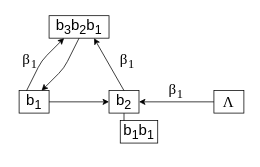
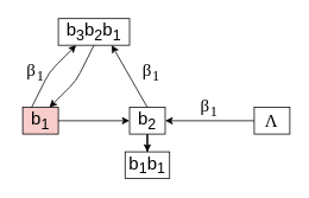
  <mxCell id="0" />
  <mxCell id="1" parent="0" />
- <mxCell id="2" value="&lt;font style=&quot;font-size: 20px&quot;&gt;b&lt;sub&gt;1&lt;/sub&gt;&lt;/font&gt;" style="rounded=0;whiteSpace=wrap;html=1;" vertex="1" parent="1"><mxGeometry x="25" y="120" width="40" height="30" as="geometry" /></mxCell>
+ <mxCell id="2" value="&lt;font style=&quot;font-size: 20px&quot;&gt;b&lt;sub&gt;1&lt;/sub&gt;&lt;/font&gt;" style="rounded=0;whiteSpace=wrap;html=1;fillColor=#f8cecc;" vertex="1" parent="1"><mxGeometry x="25" y="120" width="40" height="30" as="geometry" /></mxCell>
  <mxCell id="3" style="edgeStyle=orthogonalEdgeStyle;rounded=0;orthogonalLoop=1;jettySize=auto;html=1;entryX=0.5;entryY=0;entryDx=0;entryDy=0;" edge="1" parent="1" source="4" target="5"><mxGeometry relative="1" as="geometry" /></mxCell>
  <mxCell id="4" value="&lt;font style=&quot;font-size: 20px&quot;&gt;b&lt;sub&gt;2&lt;/sub&gt;&lt;br&gt;&lt;/font&gt;" style="rounded=0;whiteSpace=wrap;html=1;" vertex="1" parent="1"><mxGeometry x="145" y="120" width="40" height="30" as="geometry" /></mxCell>
- <mxCell id="5" value="&lt;span style=&quot;font-size: 20px&quot;&gt;b&lt;sub&gt;1&lt;/sub&gt;&lt;/span&gt;&lt;span style=&quot;font-size: 20px&quot;&gt;b&lt;sub&gt;1&lt;/sub&gt;&lt;/span&gt;" style="rounded=0;whiteSpace=wrap;html=1;" vertex="1" parent="1"><mxGeometry x="160" y="160" width="50" height="30" as="geometry" /></mxCell>
+ <mxCell id="5" value="&lt;span style=&quot;font-size: 20px&quot;&gt;b&lt;sub&gt;1&lt;/sub&gt;&lt;/span&gt;&lt;span style=&quot;font-size: 20px&quot;&gt;b&lt;sub&gt;1&lt;/sub&gt;&lt;/span&gt;" style="rounded=0;whiteSpace=wrap;html=1;" vertex="1" parent="1"><mxGeometry x="140" y="170" width="50" height="30" as="geometry" /></mxCell>
  <mxCell id="6" value="&lt;span style=&quot;font-family: &amp;#34;times new roman&amp;#34; , &amp;#34;times&amp;#34; , serif ; letter-spacing: 1px&quot;&gt;&lt;font style=&quot;font-size: 20px&quot;&gt;Λ&lt;/font&gt;&lt;/span&gt;" style="rounded=0;whiteSpace=wrap;html=1;" vertex="1" parent="1"><mxGeometry x="285" y="120" width="40" height="30" as="geometry" /></mxCell>
  <mxCell id="7" value="&lt;font style=&quot;font-size: 20px&quot;&gt;b&lt;sub&gt;3&lt;/sub&gt;b&lt;sub&gt;2&lt;/sub&gt;b&lt;sub&gt;1&lt;/sub&gt;&lt;/font&gt;" style="rounded=0;whiteSpace=wrap;html=1;" vertex="1" parent="1"><mxGeometry x="65" y="20" width="80" height="30" as="geometry" /></mxCell>
  <mxCell id="8" value="" style="endArrow=classic;html=1;exitX=0;exitY=0.5;exitDx=0;exitDy=0;entryX=1;entryY=0.5;entryDx=0;entryDy=0;" edge="1" parent="1" source="6" target="4"><mxGeometry width="50" height="50" relative="1" as="geometry"><mxPoint x="245" y="90" as="sourcePoint" /><mxPoint x="295" y="40" as="targetPoint" /></mxGeometry></mxCell>
  <mxCell id="9" value="" style="endArrow=classic;html=1;exitX=1;exitY=0.5;exitDx=0;exitDy=0;entryX=0;entryY=0.5;entryDx=0;entryDy=0;" edge="1" parent="1" source="2" target="4"><mxGeometry width="50" height="50" relative="1" as="geometry"><mxPoint x="115" y="210" as="sourcePoint" /><mxPoint x="115" y="145" as="targetPoint" /></mxGeometry></mxCell>
  <mxCell id="10" value="&lt;span style=&quot;font-family: &amp;#34;times new roman&amp;#34; , &amp;#34;times&amp;#34; , serif ; letter-spacing: 1px&quot;&gt;&lt;font style=&quot;font-size: 20px&quot;&gt;β&lt;sub&gt;1&lt;/sub&gt;&lt;/font&gt;&lt;/span&gt;" style="text;html=1;strokeColor=none;fillColor=none;align=center;verticalAlign=middle;whiteSpace=wrap;rounded=0;" vertex="1" parent="1"><mxGeometry x="215" y="110" width="40" height="20" as="geometry" /></mxCell>
  <mxCell id="11" value="" style="endArrow=classic;html=1;exitX=0.5;exitY=1;exitDx=0;exitDy=0;entryX=0.75;entryY=0;entryDx=0;entryDy=0;" edge="1" parent="1" source="7" target="2"><mxGeometry width="50" height="50" relative="1" as="geometry"><mxPoint x="185" y="160" as="sourcePoint" /><mxPoint x="235" y="110" as="targetPoint" /><Array as="points"><mxPoint x="85" y="90" /></Array></mxGeometry></mxCell>
  <mxCell id="12" value="" style="endArrow=classic;html=1;exitX=0.5;exitY=0;exitDx=0;exitDy=0;entryX=0.75;entryY=1;entryDx=0;entryDy=0;" edge="1" parent="1" source="4" target="7"><mxGeometry width="50" height="50" relative="1" as="geometry"><mxPoint x="115" y="60" as="sourcePoint" /><mxPoint x="65" y="130" as="targetPoint" /><Array as="points" /></mxGeometry></mxCell>
  <mxCell id="13" value="&lt;span style=&quot;font-family: &amp;#34;times new roman&amp;#34; , &amp;#34;times&amp;#34; , serif ; letter-spacing: 1px&quot;&gt;&lt;font style=&quot;font-size: 20px&quot;&gt;β&lt;sub&gt;1&lt;/sub&gt;&lt;/font&gt;&lt;/span&gt;" style="text;html=1;strokeColor=none;fillColor=none;align=center;verticalAlign=middle;whiteSpace=wrap;rounded=0;" vertex="1" parent="1"><mxGeometry x="150" y="70" width="40" height="20" as="geometry" /></mxCell>
  <mxCell id="14" value="" style="endArrow=classic;html=1;exitX=0.25;exitY=0;exitDx=0;exitDy=0;entryX=0.25;entryY=1;entryDx=0;entryDy=0;" edge="1" parent="1" source="2" target="7"><mxGeometry width="50" height="50" relative="1" as="geometry"><mxPoint x="175" y="130" as="sourcePoint" /><mxPoint x="135" y="60" as="targetPoint" /><Array as="points"><mxPoint x="55" y="80" /></Array></mxGeometry></mxCell>
  <mxCell id="15" value="&lt;span style=&quot;font-family: &amp;#34;times new roman&amp;#34; , &amp;#34;times&amp;#34; , serif ; letter-spacing: 1px&quot;&gt;&lt;font style=&quot;font-size: 20px&quot;&gt;β&lt;sub&gt;1&lt;/sub&gt;&lt;/font&gt;&lt;/span&gt;" style="text;html=1;strokeColor=none;fillColor=none;align=center;verticalAlign=middle;whiteSpace=wrap;rounded=0;" vertex="1" parent="1"><mxGeometry x="20" y="70" width="40" height="20" as="geometry" /></mxCell>
